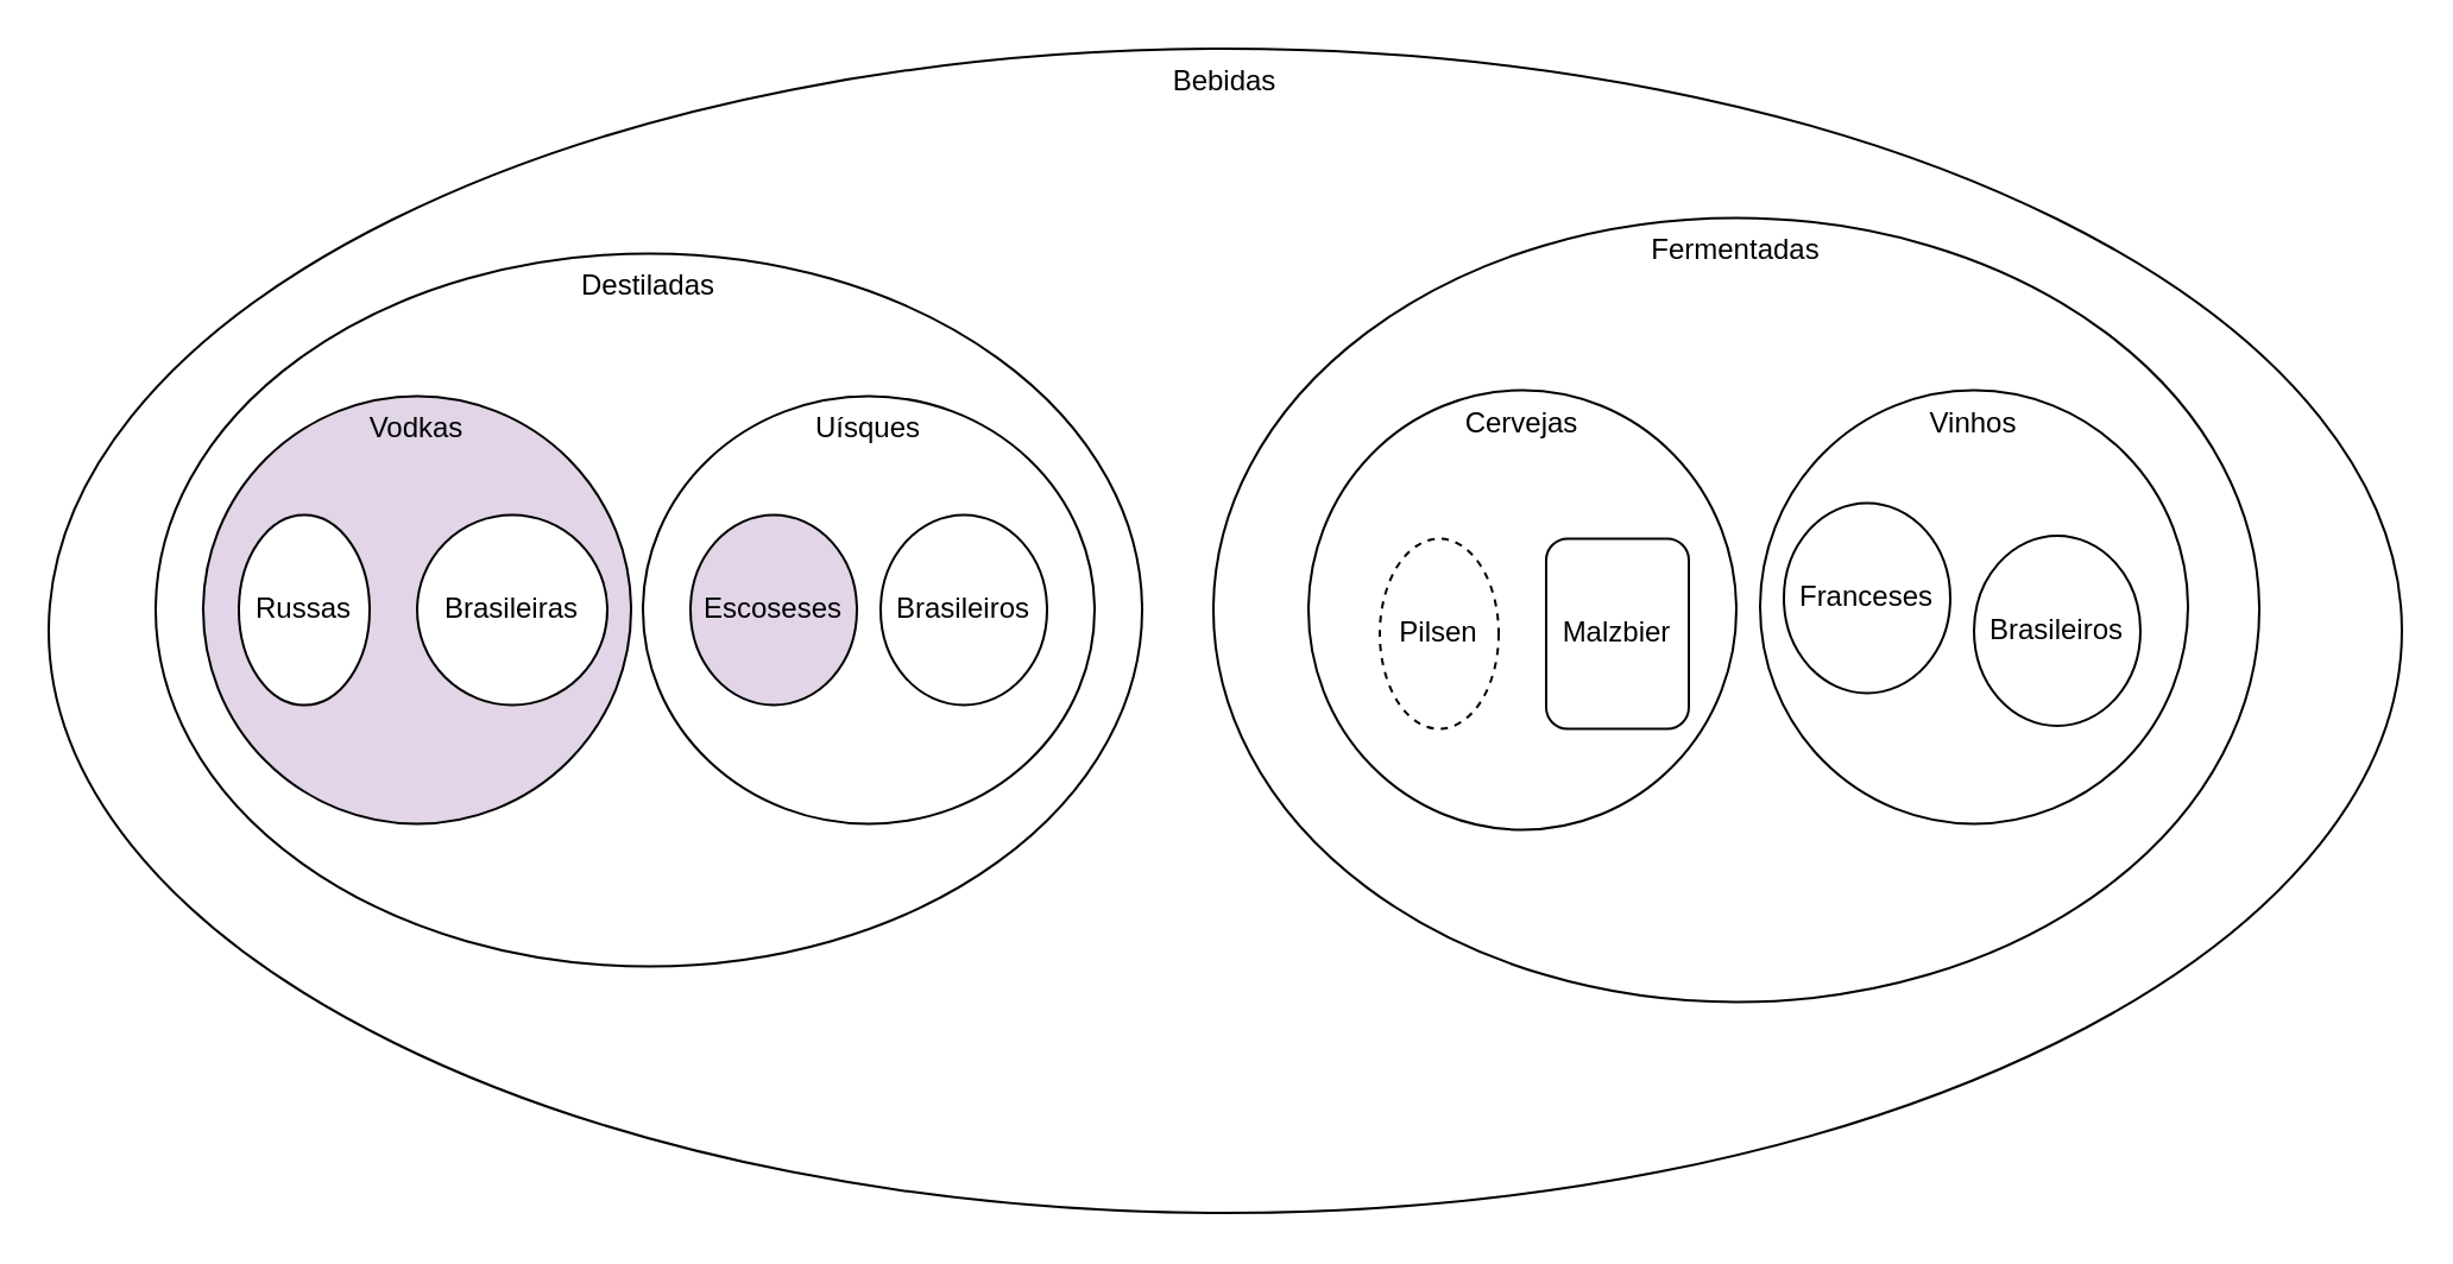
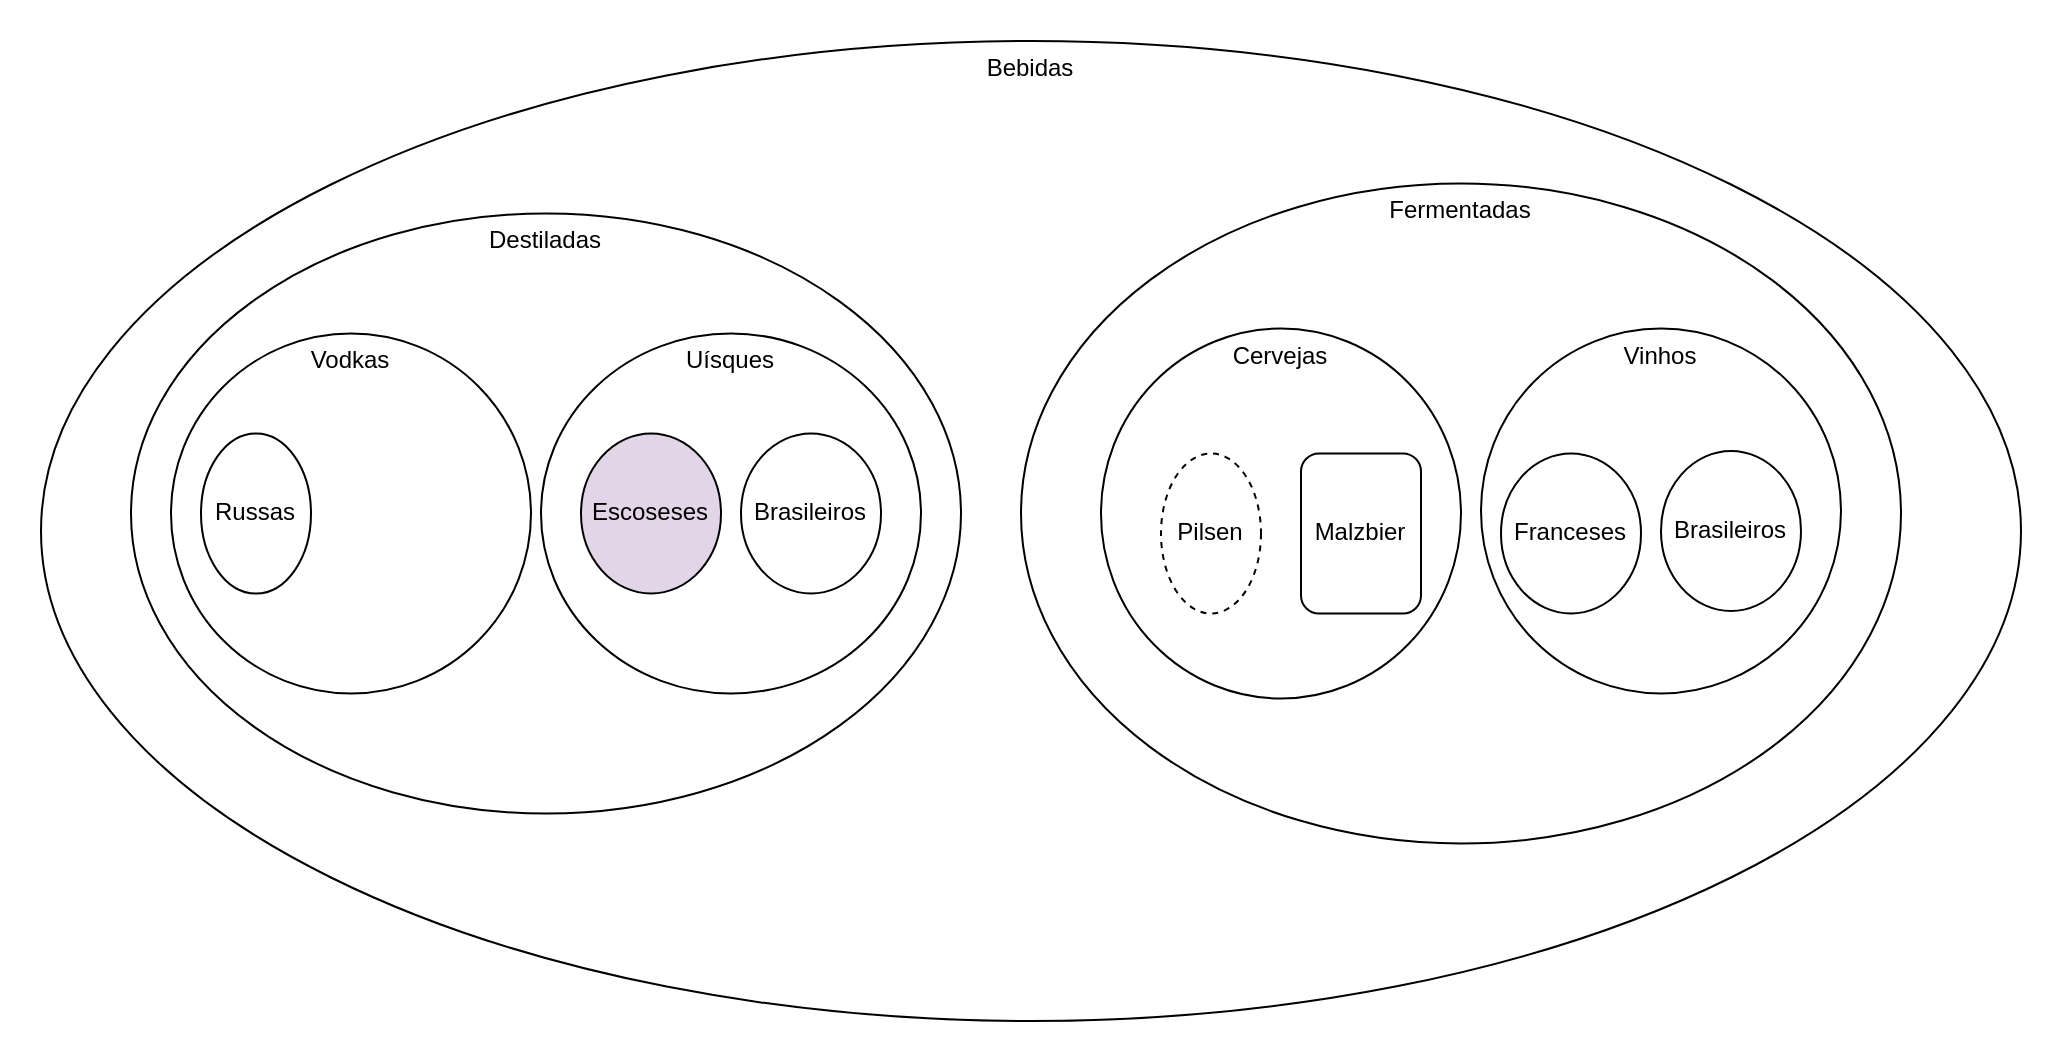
  <mxCell id="0" />
  <mxCell id="1" parent="0" />
  <mxCell id="2" value="Bebidas" style="ellipse;whiteSpace=wrap;html=1;labelPosition=center;verticalLabelPosition=middle;align=center;verticalAlign=top;" vertex="1" parent="1"><mxGeometry x="20" y="20" width="990" height="490" as="geometry" /></mxCell>
  <mxCell id="3" value="Destiladas" style="ellipse;whiteSpace=wrap;html=1;verticalAlign=top;" vertex="1" parent="1"><mxGeometry x="65" y="106.25" width="415" height="300" as="geometry" /></mxCell>
- <mxCell id="4" value="Vodkas" style="ellipse;whiteSpace=wrap;html=1;verticalAlign=top;fillColor=#e1d5e7;" vertex="1" parent="1"><mxGeometry x="85" y="166.25" width="180" height="180" as="geometry" /></mxCell>
+ <mxCell id="4" value="Vodkas" style="ellipse;whiteSpace=wrap;html=1;verticalAlign=top;" vertex="1" parent="1"><mxGeometry x="85" y="166.25" width="180" height="180" as="geometry" /></mxCell>
  <mxCell id="5" value="Russas" style="ellipse;whiteSpace=wrap;html=1;" vertex="1" parent="1"><mxGeometry x="100" y="216.25" width="55" height="80" as="geometry" /></mxCell>
- <mxCell id="6" value="Brasileiras" style="ellipse;whiteSpace=wrap;html=1;" vertex="1" parent="1"><mxGeometry x="175" y="216.25" width="80" height="80" as="geometry" /></mxCell>
  <mxCell id="7" value="Fermentadas" style="ellipse;whiteSpace=wrap;html=1;verticalAlign=top;" vertex="1" parent="1"><mxGeometry x="510" y="91.25" width="440" height="330" as="geometry" /></mxCell>
  <mxCell id="8" value="Cervejas" style="ellipse;whiteSpace=wrap;html=1;verticalAlign=top;" vertex="1" parent="1"><mxGeometry x="550" y="163.75" width="180" height="185" as="geometry" /></mxCell>
  <mxCell id="9" value="Vinhos" style="ellipse;whiteSpace=wrap;html=1;verticalAlign=top;" vertex="1" parent="1"><mxGeometry x="740" y="163.75" width="180" height="182.5" as="geometry" /></mxCell>
  <mxCell id="10" value="Pilsen" style="ellipse;whiteSpace=wrap;html=1;dashed=1;" vertex="1" parent="1"><mxGeometry x="580" y="226.25" width="50" height="80" as="geometry" /></mxCell>
  <mxCell id="11" value="Malzbier" style="whiteSpace=wrap;html=1;rounded=1;" vertex="1" parent="1"><mxGeometry x="650" y="226.25" width="60" height="80" as="geometry" /></mxCell>
  <mxCell id="12" value="Uísques" style="ellipse;whiteSpace=wrap;html=1;verticalAlign=top;" vertex="1" parent="1"><mxGeometry x="270" y="166.25" width="190" height="180" as="geometry" /></mxCell>
  <mxCell id="13" value="Brasileiros" style="ellipse;whiteSpace=wrap;html=1;" vertex="1" parent="1"><mxGeometry x="370" y="216.25" width="70" height="80" as="geometry" /></mxCell>
  <mxCell id="14" value="Escoseses" style="ellipse;whiteSpace=wrap;html=1;fillColor=#e1d5e7;" vertex="1" parent="1"><mxGeometry x="290" y="216.25" width="70" height="80" as="geometry" /></mxCell>
- <mxCell id="15" value="Franceses" style="ellipse;whiteSpace=wrap;html=1;" vertex="1" parent="1"><mxGeometry x="750" y="211.25" width="70" height="80" as="geometry" /></mxCell>
+ <mxCell id="15" value="Franceses" style="ellipse;whiteSpace=wrap;html=1;" vertex="1" parent="1"><mxGeometry x="750" y="226.25" width="70" height="80" as="geometry" /></mxCell>
  <mxCell id="16" value="Brasileiros" style="ellipse;whiteSpace=wrap;html=1;" vertex="1" parent="1"><mxGeometry x="830" y="225" width="70" height="80" as="geometry" /></mxCell>
